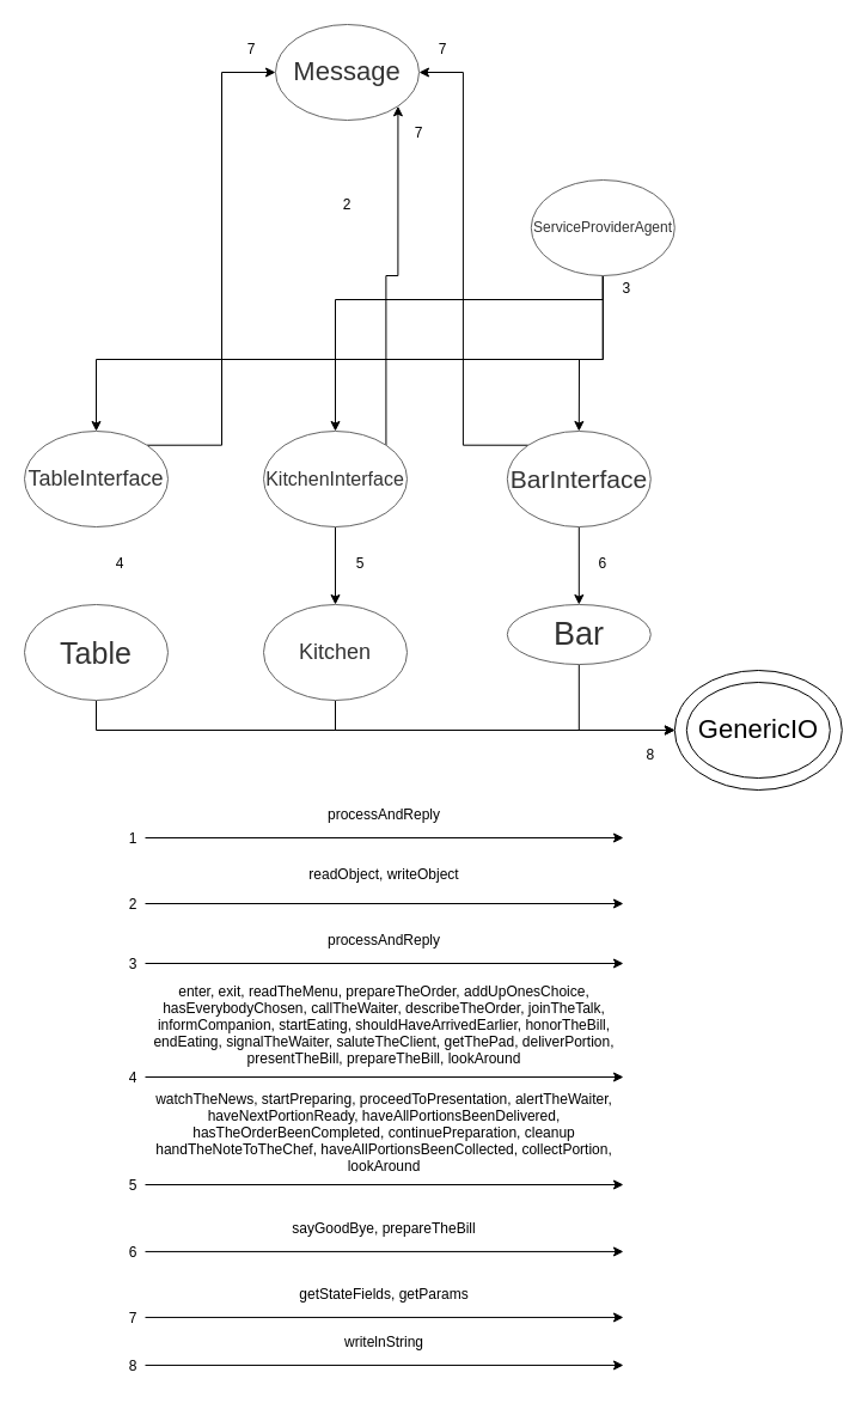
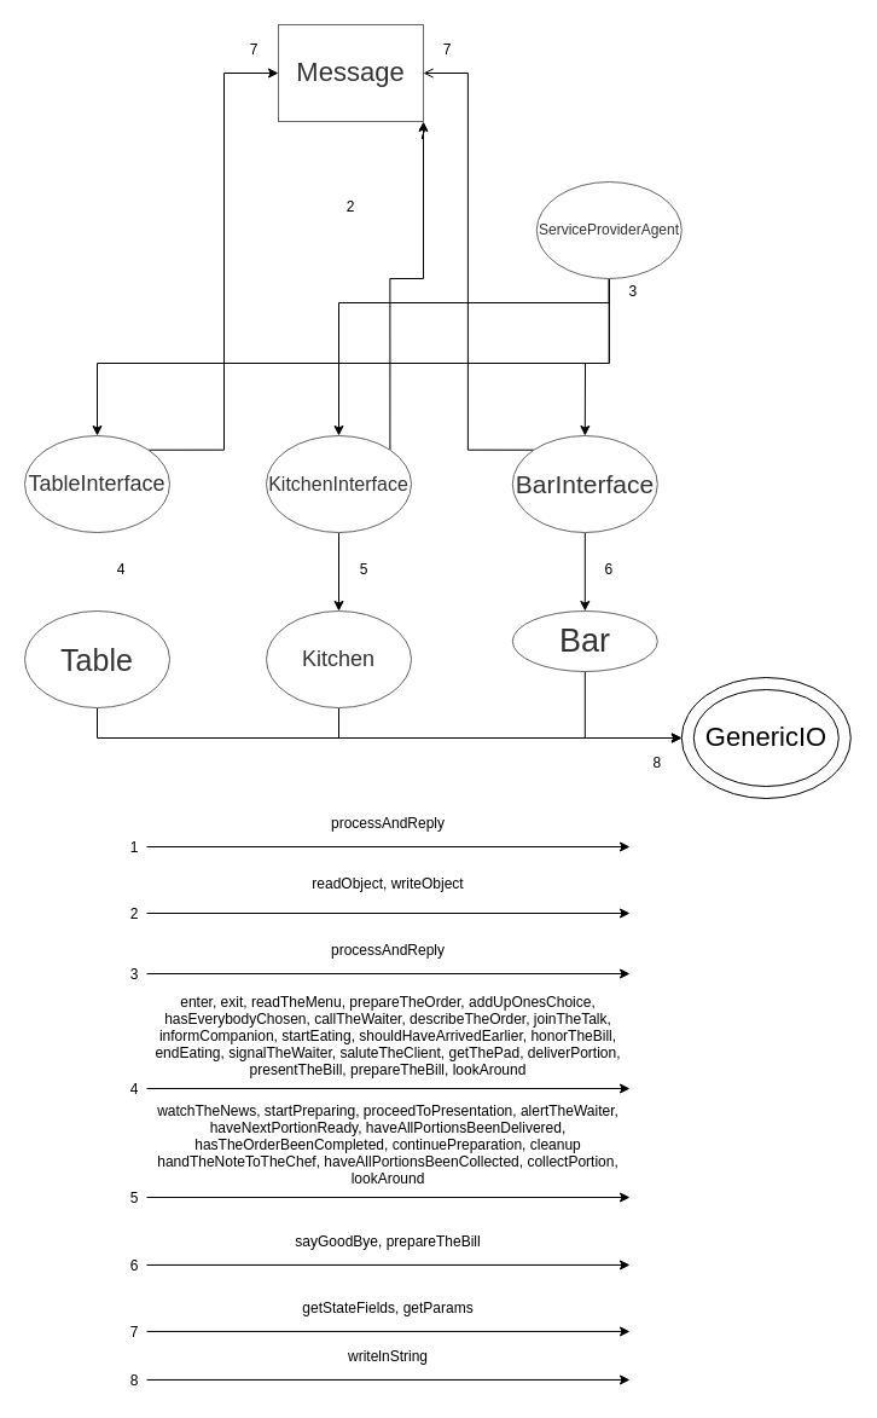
  <mxCell id="0" />
  <mxCell id="1" parent="0" />
  <mxCell id="2" value="" style="group" parent="1" vertex="1" connectable="0"><mxGeometry x="563.8" y="560" width="140" height="100" as="geometry" /></mxCell>
  <mxCell id="3" value="&lt;font style=&quot;font-size: 22px&quot;&gt;GenericIO&lt;/font&gt;" style="ellipse;whiteSpace=wrap;html=1;gradientColor=none;" parent="2" vertex="1"><mxGeometry width="140" height="100" as="geometry" /></mxCell>
  <mxCell id="4" value="&lt;font style=&quot;font-size: 22px&quot;&gt;GenericIO&lt;/font&gt;" style="ellipse;whiteSpace=wrap;html=1;gradientColor=none;" parent="2" vertex="1"><mxGeometry x="10" y="10" width="120" height="80" as="geometry" /></mxCell>
  <mxCell id="5" style="edgeStyle=orthogonalEdgeStyle;rounded=0;orthogonalLoop=1;jettySize=auto;html=1;fillColor=#d5e8d4;strokeColor=#000000;" parent="1" edge="1"><mxGeometry relative="1" as="geometry"><mxPoint x="121" y="700" as="sourcePoint" /><mxPoint x="521" y="700" as="targetPoint" /></mxGeometry></mxCell>
  <mxCell id="6" value="processAndReply" style="text;strokeColor=none;fillColor=none;align=center;verticalAlign=middle;spacingLeft=4;spacingRight=4;overflow=hidden;points=[[0,0.5],[1,0.5]];portConstraint=eastwest;rotatable=0;" parent="1" vertex="1"><mxGeometry x="121" y="660" width="400" height="40" as="geometry" /></mxCell>
  <mxCell id="7" value="1" style="text;strokeColor=none;fillColor=none;align=center;verticalAlign=middle;spacingLeft=4;spacingRight=4;overflow=hidden;points=[[0,0.5],[1,0.5]];portConstraint=eastwest;rotatable=0;" parent="1" vertex="1"><mxGeometry x="101" y="690" width="20" height="20" as="geometry" /></mxCell>
  <mxCell id="8" style="edgeStyle=orthogonalEdgeStyle;rounded=0;orthogonalLoop=1;jettySize=auto;html=1;fillColor=#d5e8d4;strokeColor=#000000;" parent="1" edge="1"><mxGeometry relative="1" as="geometry"><mxPoint x="121" y="755" as="sourcePoint" /><mxPoint x="521" y="755" as="targetPoint" /></mxGeometry></mxCell>
  <mxCell id="9" value="readObject, writeObject" style="text;strokeColor=none;fillColor=none;align=center;verticalAlign=middle;spacingLeft=4;spacingRight=4;overflow=hidden;points=[[0,0.5],[1,0.5]];portConstraint=eastwest;rotatable=0;" parent="1" vertex="1"><mxGeometry x="121" y="710" width="400" height="40" as="geometry" /></mxCell>
  <mxCell id="10" value="2" style="text;strokeColor=none;fillColor=none;align=center;verticalAlign=middle;spacingLeft=4;spacingRight=4;overflow=hidden;points=[[0,0.5],[1,0.5]];portConstraint=eastwest;rotatable=0;" parent="1" vertex="1"><mxGeometry x="101" y="745" width="20" height="20" as="geometry" /></mxCell>
  <mxCell id="11" style="edgeStyle=orthogonalEdgeStyle;rounded=0;orthogonalLoop=1;jettySize=auto;html=1;fontSize=21;" edge="1" parent="1" source="14" target="35"><mxGeometry relative="1" as="geometry"><Array as="points"><mxPoint x="504" y="250" /><mxPoint x="280" y="250" /></Array></mxGeometry></mxCell>
  <mxCell id="12" style="edgeStyle=orthogonalEdgeStyle;rounded=0;orthogonalLoop=1;jettySize=auto;html=1;fontSize=21;" edge="1" parent="1" source="14" target="38"><mxGeometry relative="1" as="geometry"><Array as="points"><mxPoint x="504" y="300" /><mxPoint x="484" y="300" /></Array></mxGeometry></mxCell>
  <mxCell id="13" style="edgeStyle=orthogonalEdgeStyle;rounded=0;orthogonalLoop=1;jettySize=auto;html=1;fontSize=21;" edge="1" parent="1" source="14" target="32"><mxGeometry relative="1" as="geometry"><Array as="points"><mxPoint x="504" y="300" /><mxPoint x="80" y="300" /></Array></mxGeometry></mxCell>
  <mxCell id="14" value="ServiceProviderAgent" style="ellipse;whiteSpace=wrap;html=1;fillColor=#FFFFFF;fontColor=#333333;strokeColor=#666666;" parent="1" vertex="1"><mxGeometry x="443.8" y="150" width="120" height="80" as="geometry" /></mxCell>
  <mxCell id="15" value="3" style="text;strokeColor=none;fillColor=none;align=center;verticalAlign=middle;spacingLeft=4;spacingRight=4;overflow=hidden;points=[[0,0.5],[1,0.5]];portConstraint=eastwest;rotatable=0;" parent="1" vertex="1"><mxGeometry x="513.8" y="230" width="20" height="20" as="geometry" /></mxCell>
  <mxCell id="16" style="edgeStyle=orthogonalEdgeStyle;rounded=0;orthogonalLoop=1;jettySize=auto;html=1;fillColor=#d5e8d4;strokeColor=#000000;" parent="1" edge="1"><mxGeometry relative="1" as="geometry"><mxPoint x="121" y="805" as="sourcePoint" /><mxPoint x="521" y="805" as="targetPoint" /></mxGeometry></mxCell>
  <mxCell id="17" value="processAndReply" style="text;strokeColor=none;fillColor=none;align=center;verticalAlign=middle;spacingLeft=4;spacingRight=4;overflow=hidden;points=[[0,0.5],[1,0.5]];portConstraint=eastwest;rotatable=0;" parent="1" vertex="1"><mxGeometry x="121" y="765" width="400" height="40" as="geometry" /></mxCell>
  <mxCell id="18" value="3" style="text;strokeColor=none;fillColor=none;align=center;verticalAlign=middle;spacingLeft=4;spacingRight=4;overflow=hidden;points=[[0,0.5],[1,0.5]];portConstraint=eastwest;rotatable=0;" parent="1" vertex="1"><mxGeometry x="101" y="795" width="20" height="20" as="geometry" /></mxCell>
  <mxCell id="19" style="edgeStyle=orthogonalEdgeStyle;rounded=0;orthogonalLoop=1;jettySize=auto;html=1;fillColor=#d5e8d4;strokeColor=#000000;" parent="1" edge="1"><mxGeometry relative="1" as="geometry"><mxPoint x="121" y="900" as="sourcePoint" /><mxPoint x="521" y="900" as="targetPoint" /></mxGeometry></mxCell>
  <mxCell id="20" value="enter, exit, readTheMenu, prepareTheOrder, addUpOnesChoice,&#10;hasEverybodyChosen, callTheWaiter, describeTheOrder, joinTheTalk,&#10;informCompanion, startEating, shouldHaveArrivedEarlier, honorTheBill,&#10;endEating, signalTheWaiter, saluteTheClient, getThePad, deliverPortion,&#10;presentTheBill, prepareTheBill, lookAround&#10;" style="text;strokeColor=none;fillColor=none;align=center;verticalAlign=middle;spacingLeft=4;spacingRight=4;overflow=hidden;points=[[0,0.5],[1,0.5]];portConstraint=eastwest;rotatable=0;" parent="1" vertex="1"><mxGeometry x="121" y="820" width="400" height="80" as="geometry" /></mxCell>
  <mxCell id="21" value="4" style="text;strokeColor=none;fillColor=none;align=center;verticalAlign=middle;spacingLeft=4;spacingRight=4;overflow=hidden;points=[[0,0.5],[1,0.5]];portConstraint=eastwest;rotatable=0;" parent="1" vertex="1"><mxGeometry x="101" y="890" width="20" height="20" as="geometry" /></mxCell>
  <mxCell id="22" style="edgeStyle=orthogonalEdgeStyle;rounded=0;orthogonalLoop=1;jettySize=auto;html=1;fillColor=#d5e8d4;strokeColor=#000000;" parent="1" edge="1"><mxGeometry relative="1" as="geometry"><mxPoint x="121" y="990" as="sourcePoint" /><mxPoint x="521" y="990" as="targetPoint" /></mxGeometry></mxCell>
  <mxCell id="23" value="watchTheNews, startPreparing, proceedToPresentation, alertTheWaiter,&#10;haveNextPortionReady, haveAllPortionsBeenDelivered,&#10;hasTheOrderBeenCompleted, continuePreparation, cleanup&#10;handTheNoteToTheChef, haveAllPortionsBeenCollected, collectPortion,&#10;lookAround&#10;&#10;&#10;" style="text;strokeColor=none;fillColor=none;align=center;verticalAlign=middle;spacingLeft=4;spacingRight=4;overflow=hidden;points=[[0,0.5],[1,0.5]];portConstraint=eastwest;rotatable=0;" parent="1" vertex="1"><mxGeometry x="121" y="910" width="400" height="70" as="geometry" /></mxCell>
  <mxCell id="24" value="5" style="text;strokeColor=none;fillColor=none;align=center;verticalAlign=middle;spacingLeft=4;spacingRight=4;overflow=hidden;points=[[0,0.5],[1,0.5]];portConstraint=eastwest;rotatable=0;" parent="1" vertex="1"><mxGeometry x="101" y="980" width="20" height="20" as="geometry" /></mxCell>
  <mxCell id="25" style="edgeStyle=orthogonalEdgeStyle;rounded=0;orthogonalLoop=1;jettySize=auto;html=1;fillColor=#d5e8d4;strokeColor=#000000;" parent="1" edge="1"><mxGeometry relative="1" as="geometry"><mxPoint x="121" y="1045.94" as="sourcePoint" /><mxPoint x="521" y="1045.94" as="targetPoint" /></mxGeometry></mxCell>
  <mxCell id="26" value="sayGoodBye, prepareTheBill" style="text;strokeColor=none;fillColor=none;align=center;verticalAlign=middle;spacingLeft=4;spacingRight=4;overflow=hidden;points=[[0,0.5],[1,0.5]];portConstraint=eastwest;rotatable=0;" parent="1" vertex="1"><mxGeometry x="121" y="1005.94" width="400" height="40" as="geometry" /></mxCell>
  <mxCell id="27" value="6" style="text;strokeColor=none;fillColor=none;align=center;verticalAlign=middle;spacingLeft=4;spacingRight=4;overflow=hidden;points=[[0,0.5],[1,0.5]];portConstraint=eastwest;rotatable=0;" parent="1" vertex="1"><mxGeometry x="101" y="1035.94" width="20" height="20" as="geometry" /></mxCell>
  <mxCell id="28" style="edgeStyle=orthogonalEdgeStyle;rounded=0;orthogonalLoop=1;jettySize=auto;html=1;fillColor=#d5e8d4;strokeColor=#000000;" parent="1" edge="1"><mxGeometry relative="1" as="geometry"><mxPoint x="121" y="1100.94" as="sourcePoint" /><mxPoint x="521" y="1100.94" as="targetPoint" /></mxGeometry></mxCell>
  <mxCell id="29" value="getStateFields, getParams" style="text;strokeColor=none;fillColor=none;align=center;verticalAlign=middle;spacingLeft=4;spacingRight=4;overflow=hidden;points=[[0,0.5],[1,0.5]];portConstraint=eastwest;rotatable=0;" parent="1" vertex="1"><mxGeometry x="121" y="1060.94" width="400" height="40" as="geometry" /></mxCell>
  <mxCell id="30" value="7" style="text;strokeColor=none;fillColor=none;align=center;verticalAlign=middle;spacingLeft=4;spacingRight=4;overflow=hidden;points=[[0,0.5],[1,0.5]];portConstraint=eastwest;rotatable=0;" parent="1" vertex="1"><mxGeometry x="101" y="1090.94" width="20" height="20" as="geometry" /></mxCell>
  <mxCell id="31" style="edgeStyle=orthogonalEdgeStyle;rounded=0;orthogonalLoop=1;jettySize=auto;html=1;exitX=1;exitY=0;exitDx=0;exitDy=0;entryX=0;entryY=0.5;entryDx=0;entryDy=0;fontSize=22;" edge="1" parent="1" source="32" target="49"><mxGeometry relative="1" as="geometry" /></mxCell>
  <mxCell id="32" value="&lt;font style=&quot;font-size: 18px;&quot;&gt;TableInterface&lt;/font&gt;" style="ellipse;whiteSpace=wrap;html=1;fillColor=#FFFFFF;fontColor=#333333;strokeColor=#666666;" vertex="1" parent="1"><mxGeometry x="20" y="360" width="120" height="80" as="geometry" /></mxCell>
  <mxCell id="33" style="edgeStyle=orthogonalEdgeStyle;rounded=0;orthogonalLoop=1;jettySize=auto;html=1;entryX=0.5;entryY=0;entryDx=0;entryDy=0;fontSize=25;" edge="1" parent="1" source="35" target="43"><mxGeometry relative="1" as="geometry" /></mxCell>
  <mxCell id="34" style="edgeStyle=orthogonalEdgeStyle;rounded=0;orthogonalLoop=1;jettySize=auto;html=1;exitX=1;exitY=0;exitDx=0;exitDy=0;entryX=1;entryY=1;entryDx=0;entryDy=0;fontSize=22;" edge="1" parent="1" source="35" target="49"><mxGeometry relative="1" as="geometry" /></mxCell>
  <mxCell id="35" value="&lt;font style=&quot;font-size: 16px;&quot;&gt;KitchenInterface&lt;/font&gt;" style="ellipse;whiteSpace=wrap;html=1;fillColor=#FFFFFF;fontColor=#333333;strokeColor=#666666;" vertex="1" parent="1"><mxGeometry x="220" y="360" width="120" height="80" as="geometry" /></mxCell>
  <mxCell id="36" style="edgeStyle=orthogonalEdgeStyle;rounded=0;orthogonalLoop=1;jettySize=auto;html=1;entryX=0.5;entryY=0;entryDx=0;entryDy=0;fontSize=25;" edge="1" parent="1" source="38" target="45"><mxGeometry relative="1" as="geometry" /></mxCell>
- <mxCell id="37" style="edgeStyle=orthogonalEdgeStyle;rounded=0;orthogonalLoop=1;jettySize=auto;html=1;exitX=0;exitY=0;exitDx=0;exitDy=0;entryX=1;entryY=0.5;entryDx=0;entryDy=0;fontSize=22;" edge="1" parent="1" source="38" target="49"><mxGeometry relative="1" as="geometry" /></mxCell>
+ <mxCell id="37" style="edgeStyle=orthogonalEdgeStyle;rounded=0;orthogonalLoop=1;jettySize=auto;html=1;exitX=0;exitY=0;exitDx=0;exitDy=0;entryX=1;entryY=0.5;entryDx=0;entryDy=0;fontSize=22;endArrow=open;" edge="1" parent="1" source="38" target="49"><mxGeometry relative="1" as="geometry" /></mxCell>
  <mxCell id="38" value="&lt;font style=&quot;font-size: 21px;&quot;&gt;BarInterface&lt;/font&gt;" style="ellipse;whiteSpace=wrap;html=1;fillColor=#FFFFFF;fontColor=#333333;strokeColor=#666666;" vertex="1" parent="1"><mxGeometry x="423.8" y="360" width="120" height="80" as="geometry" /></mxCell>
  <mxCell id="39" value="2" style="text;strokeColor=none;fillColor=none;align=center;verticalAlign=middle;spacingLeft=4;spacingRight=4;overflow=hidden;points=[[0,0.5],[1,0.5]];portConstraint=eastwest;rotatable=0;" vertex="1" parent="1"><mxGeometry x="280" y="160" width="20" height="20" as="geometry" /></mxCell>
  <mxCell id="40" style="edgeStyle=orthogonalEdgeStyle;rounded=0;orthogonalLoop=1;jettySize=auto;html=1;entryX=0;entryY=0.5;entryDx=0;entryDy=0;fontSize=22;" edge="1" parent="1" source="41" target="3"><mxGeometry relative="1" as="geometry"><Array as="points"><mxPoint x="80" y="610" /></Array></mxGeometry></mxCell>
  <mxCell id="41" value="&lt;font style=&quot;font-size: 25px;&quot;&gt;Table&lt;/font&gt;" style="ellipse;whiteSpace=wrap;html=1;fillColor=#FFFFFF;fontColor=#333333;strokeColor=#666666;" vertex="1" parent="1"><mxGeometry x="20" y="505" width="120" height="80" as="geometry" /></mxCell>
  <mxCell id="42" style="edgeStyle=orthogonalEdgeStyle;rounded=0;orthogonalLoop=1;jettySize=auto;html=1;entryX=0;entryY=0.5;entryDx=0;entryDy=0;fontSize=22;" edge="1" parent="1" source="43" target="3"><mxGeometry relative="1" as="geometry"><Array as="points"><mxPoint x="280" y="610" /></Array></mxGeometry></mxCell>
  <mxCell id="43" value="&lt;font style=&quot;font-size: 18px;&quot;&gt;Kitchen&lt;/font&gt;" style="ellipse;whiteSpace=wrap;html=1;fillColor=#FFFFFF;fontColor=#333333;strokeColor=#666666;" vertex="1" parent="1"><mxGeometry x="220" y="505" width="120" height="80" as="geometry" /></mxCell>
  <mxCell id="44" style="edgeStyle=orthogonalEdgeStyle;rounded=0;orthogonalLoop=1;jettySize=auto;html=1;entryX=0;entryY=0.5;entryDx=0;entryDy=0;fontSize=22;" edge="1" parent="1" source="45" target="3"><mxGeometry relative="1" as="geometry"><Array as="points"><mxPoint x="484" y="610" /></Array></mxGeometry></mxCell>
  <mxCell id="45" value="&lt;font style=&quot;font-size: 27px;&quot;&gt;Bar&lt;/font&gt;" style="ellipse;whiteSpace=wrap;html=1;fillColor=#FFFFFF;fontColor=#333333;strokeColor=#666666;" vertex="1" parent="1"><mxGeometry x="423.8" y="505" width="120" height="50" as="geometry" /></mxCell>
  <mxCell id="46" value="4" style="text;strokeColor=none;fillColor=none;align=center;verticalAlign=middle;spacingLeft=4;spacingRight=4;overflow=hidden;points=[[0,0.5],[1,0.5]];portConstraint=eastwest;rotatable=0;" vertex="1" parent="1"><mxGeometry x="90" y="460" width="20" height="20" as="geometry" /></mxCell>
  <mxCell id="47" value="5" style="text;strokeColor=none;fillColor=none;align=center;verticalAlign=middle;spacingLeft=4;spacingRight=4;overflow=hidden;points=[[0,0.5],[1,0.5]];portConstraint=eastwest;rotatable=0;" vertex="1" parent="1"><mxGeometry x="291" y="460" width="20" height="20" as="geometry" /></mxCell>
  <mxCell id="48" value="6" style="text;strokeColor=none;fillColor=none;align=center;verticalAlign=middle;spacingLeft=4;spacingRight=4;overflow=hidden;points=[[0,0.5],[1,0.5]];portConstraint=eastwest;rotatable=0;" vertex="1" parent="1"><mxGeometry x="493.8" y="460" width="20" height="20" as="geometry" /></mxCell>
- <mxCell id="49" value="&lt;font style=&quot;font-size: 22px;&quot;&gt;Message&lt;/font&gt;" style="ellipse;whiteSpace=wrap;html=1;fillColor=#FFFFFF;fontColor=#333333;strokeColor=#666666;" vertex="1" parent="1"><mxGeometry x="230" y="20" width="120" height="80" as="geometry" /></mxCell>
+ <mxCell id="49" value="&lt;font style=&quot;font-size: 22px;&quot;&gt;Message&lt;/font&gt;" style="whiteSpace=wrap;html=1;fillColor=#FFFFFF;fontColor=#333333;strokeColor=#666666;rounded=0;" vertex="1" parent="1"><mxGeometry x="230" y="20" width="120" height="80" as="geometry" /></mxCell>
  <mxCell id="50" value="7" style="text;strokeColor=none;fillColor=none;align=center;verticalAlign=middle;spacingLeft=4;spacingRight=4;overflow=hidden;points=[[0,0.5],[1,0.5]];portConstraint=eastwest;rotatable=0;" vertex="1" parent="1"><mxGeometry x="340" y="100" width="20" height="20" as="geometry" /></mxCell>
  <mxCell id="51" value="7" style="text;strokeColor=none;fillColor=none;align=center;verticalAlign=middle;spacingLeft=4;spacingRight=4;overflow=hidden;points=[[0,0.5],[1,0.5]];portConstraint=eastwest;rotatable=0;" vertex="1" parent="1"><mxGeometry x="360" y="30" width="20" height="20" as="geometry" /></mxCell>
  <mxCell id="52" value="7" style="text;strokeColor=none;fillColor=none;align=center;verticalAlign=middle;spacingLeft=4;spacingRight=4;overflow=hidden;points=[[0,0.5],[1,0.5]];portConstraint=eastwest;rotatable=0;" vertex="1" parent="1"><mxGeometry x="200" y="30" width="20" height="20" as="geometry" /></mxCell>
  <mxCell id="53" style="edgeStyle=orthogonalEdgeStyle;rounded=0;orthogonalLoop=1;jettySize=auto;html=1;fillColor=#d5e8d4;strokeColor=#000000;" edge="1" parent="1"><mxGeometry relative="1" as="geometry"><mxPoint x="121" y="1140.94" as="sourcePoint" /><mxPoint x="521" y="1140.94" as="targetPoint" /></mxGeometry></mxCell>
  <mxCell id="54" value="writelnString" style="text;strokeColor=none;fillColor=none;align=center;verticalAlign=middle;spacingLeft=4;spacingRight=4;overflow=hidden;points=[[0,0.5],[1,0.5]];portConstraint=eastwest;rotatable=0;" vertex="1" parent="1"><mxGeometry x="121" y="1100.94" width="400" height="40" as="geometry" /></mxCell>
  <mxCell id="55" value="8" style="text;strokeColor=none;fillColor=none;align=center;verticalAlign=middle;spacingLeft=4;spacingRight=4;overflow=hidden;points=[[0,0.5],[1,0.5]];portConstraint=eastwest;rotatable=0;" vertex="1" parent="1"><mxGeometry x="101" y="1130.94" width="20" height="20" as="geometry" /></mxCell>
  <mxCell id="56" value="8" style="text;strokeColor=none;fillColor=none;align=center;verticalAlign=middle;spacingLeft=4;spacingRight=4;overflow=hidden;points=[[0,0.5],[1,0.5]];portConstraint=eastwest;rotatable=0;" vertex="1" parent="1"><mxGeometry x="533.8" y="620" width="20" height="20" as="geometry" /></mxCell>
